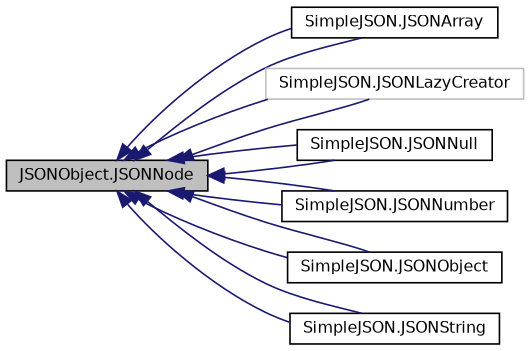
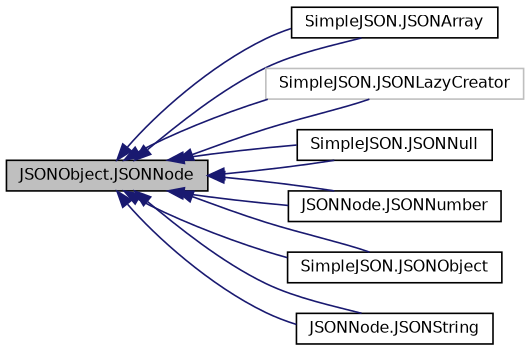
  digraph {
    rankdir=LR
    node [color=black fillcolor=white fontname=Helvetica fontsize=10 shape=record style=filled]
    edge [color=midnightblue dir=back fontname=Helvetica fontsize=10 labelfontname=Helvetica labelfontsize=10 style=solid]
    n1 [fillcolor=grey75 fontcolor=black height=0.2 label="JSONObject.JSONNode" width=0.4]
    n2 [height=0.2 label="SimpleJSON.JSONArray" width=0.4]
    n3 [color=grey75 height=0.2 label="SimpleJSON.JSONLazyCreator" width=0.4]
    n4 [height=0.2 label="SimpleJSON.JSONNull" width=0.4]
-   n5 [height=0.2 label="SimpleJSON.JSONNumber" width=0.4]
+   n5 [height=0.2 label="JSONNode.JSONNumber" width=0.4]
    n6 [height=0.2 label="SimpleJSON.JSONObject" width=0.4]
-   n7 [height=0.2 label="SimpleJSON.JSONString" width=0.4]
+   n7 [height=0.2 label="JSONNode.JSONString" width=0.4]
    n1 -> n2
    n1 -> n2
    n1 -> n3
    n1 -> n3
    n1 -> n4
    n1 -> n4
    n1 -> n5
    n1 -> n5
    n1 -> n6
    n1 -> n6
    n1 -> n7
    n1 -> n7
  }
